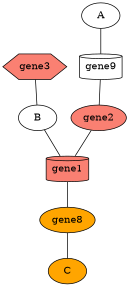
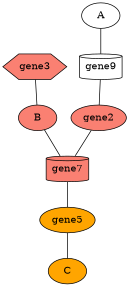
  strict graph {
    node [fillcolor=white shape=ellipse style=filled]
    n1 [label=gene9 shape=cylinder]
    gene2 [fillcolor=salmon]
-   gene7 [fillcolor=salmon shape=cylinder label=gene1]
+   gene7 [fillcolor=salmon shape=cylinder]
    gene3 [fillcolor=salmon shape=hexagon]
-   B
-   gene8 [fillcolor=orange]
+   B [fillcolor=salmon]
+   gene8 [fillcolor=orange label=gene5]
    C [fillcolor=orange]
    A
    n1 -- gene2
    gene2 -- gene7
    gene7 -- gene8
    gene3 -- B
    B -- gene7
    gene8 -- C
    A -- n1
  }
